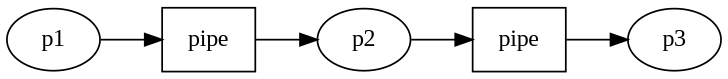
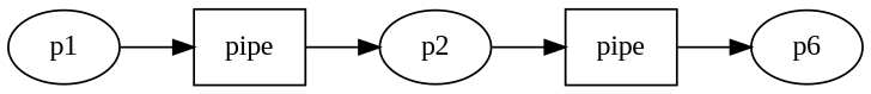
  digraph {
    rankdir=LR
    fontname="Liberation Serif"
    node [fontname="Liberation Serif"]
    edge [fontname="Liberation Serif"]
    n1 [label=pipe shape=record]
    p1
    p2
    n4 [label=pipe shape=record]
-   p3
+   p3 [label=p6]
    n1 -> p2
    p1 -> n1
    p2 -> n4
    n4 -> p3
  }
